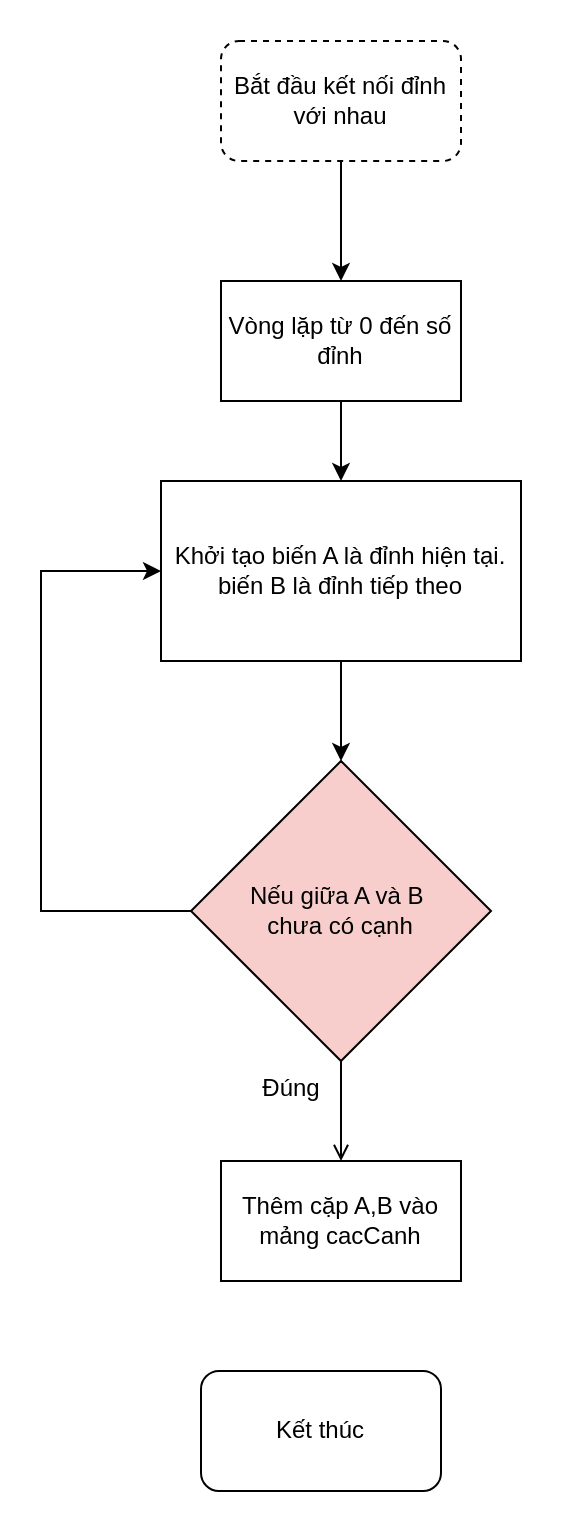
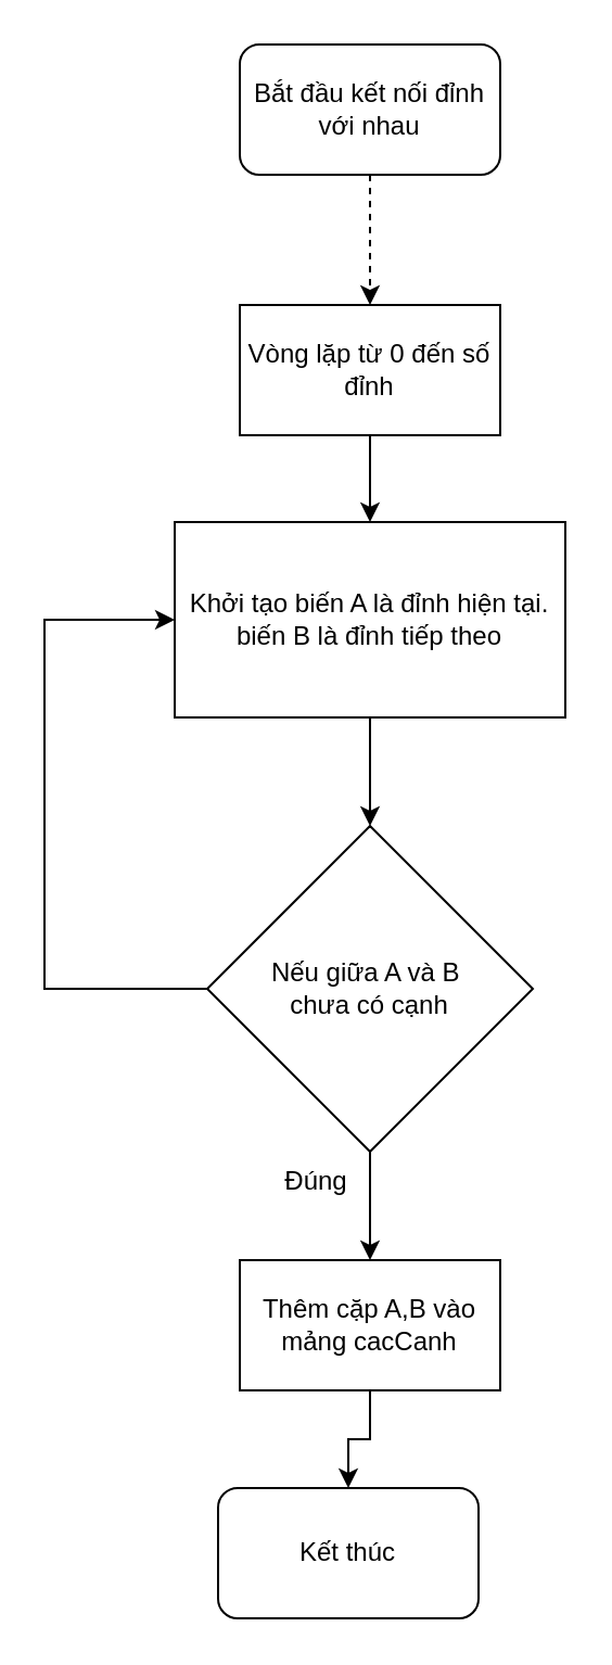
  <mxCell id="0" />
  <mxCell id="1" parent="0" />
- <mxCell id="2" style="edgeStyle=orthogonalEdgeStyle;rounded=0;orthogonalLoop=1;jettySize=auto;html=1;exitX=0.5;exitY=1;exitDx=0;exitDy=0;entryX=0.5;entryY=0;entryDx=0;entryDy=0;" edge="1" parent="1" source="3" target="5"><mxGeometry relative="1" as="geometry" /></mxCell>
- <mxCell id="3" value="Bắt đầu kết nối đỉnh với nhau" style="rounded=1;whiteSpace=wrap;html=1;dashed=1;" vertex="1" parent="1"><mxGeometry x="110" y="20" width="120" height="60" as="geometry" /></mxCell>
+ <mxCell id="2" style="edgeStyle=orthogonalEdgeStyle;rounded=0;orthogonalLoop=1;jettySize=auto;html=1;exitX=0.5;exitY=1;exitDx=0;exitDy=0;entryX=0.5;entryY=0;entryDx=0;entryDy=0;dashed=1;" edge="1" parent="1" source="3" target="5"><mxGeometry relative="1" as="geometry" /></mxCell>
+ <mxCell id="3" value="Bắt đầu kết nối đỉnh với nhau" style="rounded=1;whiteSpace=wrap;html=1;" vertex="1" parent="1"><mxGeometry x="110" y="20" width="120" height="60" as="geometry" /></mxCell>
  <mxCell id="4" style="edgeStyle=orthogonalEdgeStyle;rounded=0;orthogonalLoop=1;jettySize=auto;html=1;exitX=0.5;exitY=1;exitDx=0;exitDy=0;entryX=0.5;entryY=0;entryDx=0;entryDy=0;" edge="1" parent="1" source="5" target="7"><mxGeometry relative="1" as="geometry" /></mxCell>
  <mxCell id="5" value="Vòng lặp từ 0 đến số đỉnh" style="rounded=0;whiteSpace=wrap;html=1;" vertex="1" parent="1"><mxGeometry x="110" y="140" width="120" height="60" as="geometry" /></mxCell>
  <mxCell id="6" style="edgeStyle=orthogonalEdgeStyle;rounded=0;orthogonalLoop=1;jettySize=auto;html=1;exitX=0.5;exitY=1;exitDx=0;exitDy=0;entryX=0.5;entryY=0;entryDx=0;entryDy=0;" edge="1" parent="1" source="7" target="10"><mxGeometry relative="1" as="geometry" /></mxCell>
  <mxCell id="7" value="Khởi tạo biến A là đỉnh hiện tại.&lt;br&gt;biến B là đỉnh tiếp theo" style="rounded=0;whiteSpace=wrap;html=1;" vertex="1" parent="1"><mxGeometry x="80" y="240" width="180" height="90" as="geometry" /></mxCell>
- <mxCell id="8" style="edgeStyle=orthogonalEdgeStyle;rounded=0;orthogonalLoop=1;jettySize=auto;html=1;exitX=0.5;exitY=1;exitDx=0;exitDy=0;entryX=0.5;entryY=0;entryDx=0;entryDy=0;endArrow=open;" edge="1" parent="1" source="10" target="12"><mxGeometry relative="1" as="geometry" /></mxCell>
+ <mxCell id="8" style="edgeStyle=orthogonalEdgeStyle;rounded=0;orthogonalLoop=1;jettySize=auto;html=1;exitX=0.5;exitY=1;exitDx=0;exitDy=0;entryX=0.5;entryY=0;entryDx=0;entryDy=0;" edge="1" parent="1" source="10" target="12"><mxGeometry relative="1" as="geometry" /></mxCell>
  <mxCell id="9" style="edgeStyle=orthogonalEdgeStyle;rounded=0;orthogonalLoop=1;jettySize=auto;html=1;exitX=0;exitY=0.5;exitDx=0;exitDy=0;entryX=0;entryY=0.5;entryDx=0;entryDy=0;" edge="1" parent="1" source="10" target="7"><mxGeometry relative="1" as="geometry"><Array as="points"><mxPoint x="20" y="455" /><mxPoint x="20" y="285" /></Array></mxGeometry></mxCell>
- <mxCell id="10" value="Nếu giữa A và B&amp;nbsp;&lt;div&gt;chưa có cạnh&lt;/div&gt;" style="rhombus;whiteSpace=wrap;html=1;fillColor=#f8cecc;" vertex="1" parent="1"><mxGeometry x="95" y="380" width="150" height="150" as="geometry" /></mxCell>
+ <mxCell id="10" value="Nếu giữa A và B&amp;nbsp;&lt;div&gt;chưa có cạnh&lt;/div&gt;" style="rhombus;whiteSpace=wrap;html=1;" vertex="1" parent="1"><mxGeometry x="95" y="380" width="150" height="150" as="geometry" /></mxCell>
+ <mxCell id="11" style="edgeStyle=orthogonalEdgeStyle;rounded=0;orthogonalLoop=1;jettySize=auto;html=1;exitX=0.5;exitY=1;exitDx=0;exitDy=0;entryX=0.5;entryY=0;entryDx=0;entryDy=0;" edge="1" parent="1" source="12" target="13"><mxGeometry relative="1" as="geometry" /></mxCell>
  <mxCell id="12" value="Thêm cặp A,B vào mảng cacCanh" style="rounded=0;whiteSpace=wrap;html=1;" vertex="1" parent="1"><mxGeometry x="110" y="580" width="120" height="60" as="geometry" /></mxCell>
  <mxCell id="13" value="Kết thúc" style="rounded=1;whiteSpace=wrap;html=1;" vertex="1" parent="1"><mxGeometry x="100" y="685" width="120" height="60" as="geometry" /></mxCell>
  <mxCell id="14" value="Đúng" style="text;html=1;align=center;verticalAlign=middle;resizable=0;points=[];autosize=1;strokeColor=none;fillColor=none;" vertex="1" parent="1"><mxGeometry x="120" y="529" width="50" height="30" as="geometry" /></mxCell>
